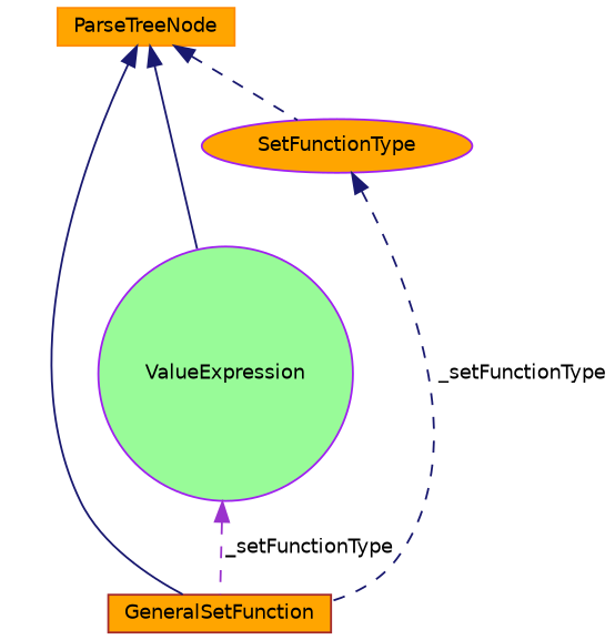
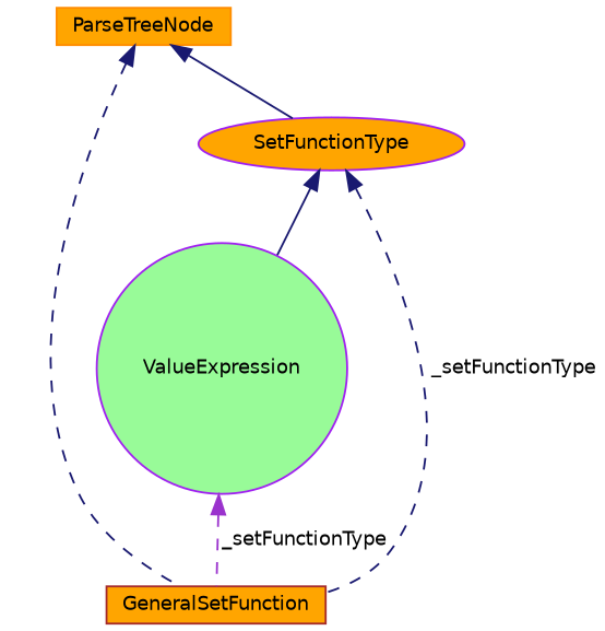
  digraph {
    node [color=purple fillcolor=orange fontname=Helvetica fontsize=10 shape=box style=filled]
    edge [color=midnightblue dir=back fontname=Helvetica fontsize=10 labelfontname=Helvetica labelfontsize=10 style=solid]
    n1 [color=brown fontcolor=black height=0.2 label=GeneralSetFunction width=0.4]
    n2 [color=darkorange height=0.2 label=ParseTreeNode width=0.4]
    n3 [fillcolor=palegreen height=0.2 label=ValueExpression shape=circle width=0.4]
    n4 [height=0.2 label=SetFunctionType shape=ellipse width=0.4]
-   n2 -> n1
-   n2 -> n3
-   n2 -> n4 [style=dashed]
+   n2 -> n1 [style=dashed]
+   n4 -> n3
+   n2 -> n4
    n3 -> n1 [color=darkorchid3 label=" _setFunctionType" style=dashed]
    n4 -> n1 [label=" _setFunctionType" style=dashed]
  }
